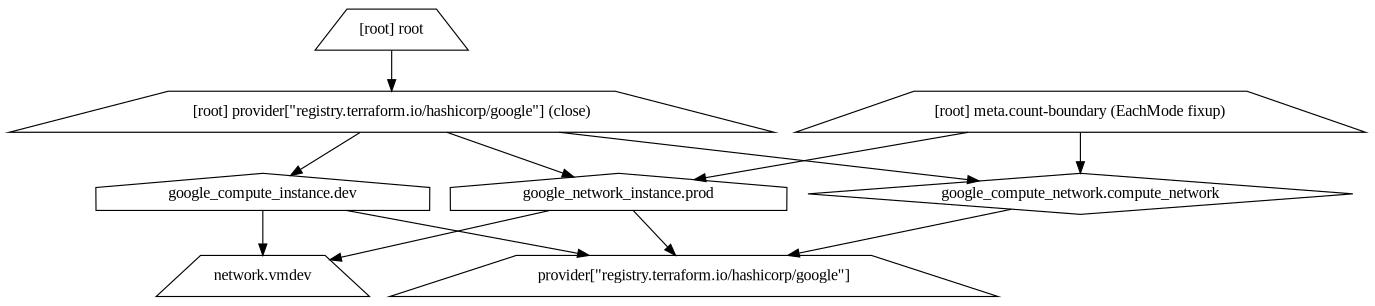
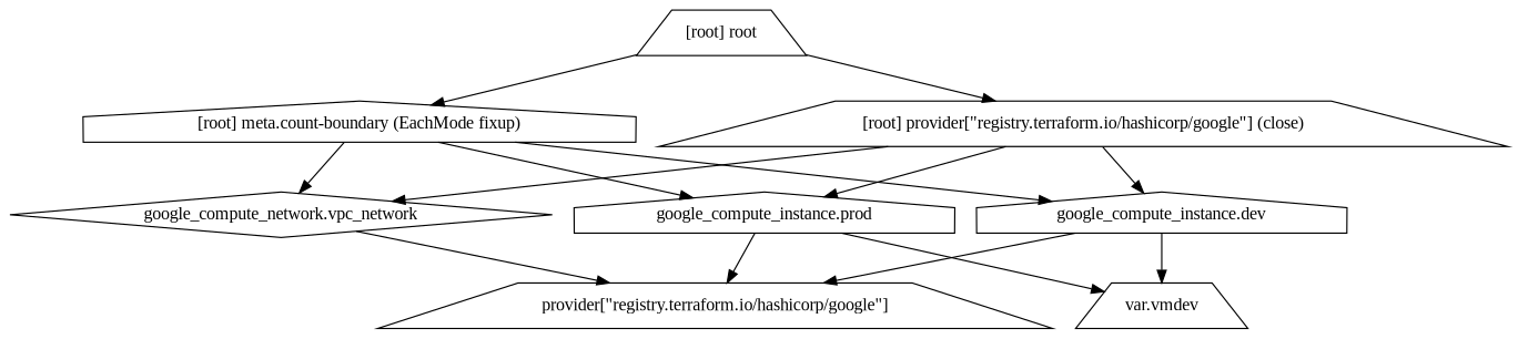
  digraph {
    compound=true
    fontname="Liberation Serif"
    newrank=true
    node [fontname="Liberation Serif" shape=trapezium]
    edge [fontname="Liberation Serif"]
    n1 [label="google_compute_instance.dev" shape=house]
    n2 [label="provider[\"registry.terraform.io/hashicorp/google\"]"]
-   n3 [label="network.vmdev"]
-   n4 [label="google_network_instance.prod" shape=house]
-   n5 [label="google_compute_network.compute_network" shape=diamond]
-   "[root] meta.count-boundary (EachMode fixup)"
+   n3 [label="var.vmdev"]
+   n4 [label="google_compute_instance.prod" shape=house]
+   n5 [label="google_compute_network.vpc_network" shape=diamond]
+   "[root] meta.count-boundary (EachMode fixup)" [shape=house]
    "[root] provider[\"registry.terraform.io/hashicorp/google\"] (close)"
    "[root] root"
    subgraph sub_1 {
      n1
      n2
      n3
      n4
      n5
      "[root] meta.count-boundary (EachMode fixup)"
      "[root] provider[\"registry.terraform.io/hashicorp/google\"] (close)"
      "[root] root"
    }
    n1 -> n2
    n1 -> n3
    n4 -> n2
    n4 -> n3
    n5 -> n2
+   "[root] meta.count-boundary (EachMode fixup)" -> n1
    "[root] meta.count-boundary (EachMode fixup)" -> n4
    "[root] meta.count-boundary (EachMode fixup)" -> n5
    "[root] provider[\"registry.terraform.io/hashicorp/google\"] (close)" -> n1
    "[root] provider[\"registry.terraform.io/hashicorp/google\"] (close)" -> n4
    "[root] provider[\"registry.terraform.io/hashicorp/google\"] (close)" -> n5
+   "[root] root" -> "[root] meta.count-boundary (EachMode fixup)"
    "[root] root" -> "[root] provider[\"registry.terraform.io/hashicorp/google\"] (close)"
  }
